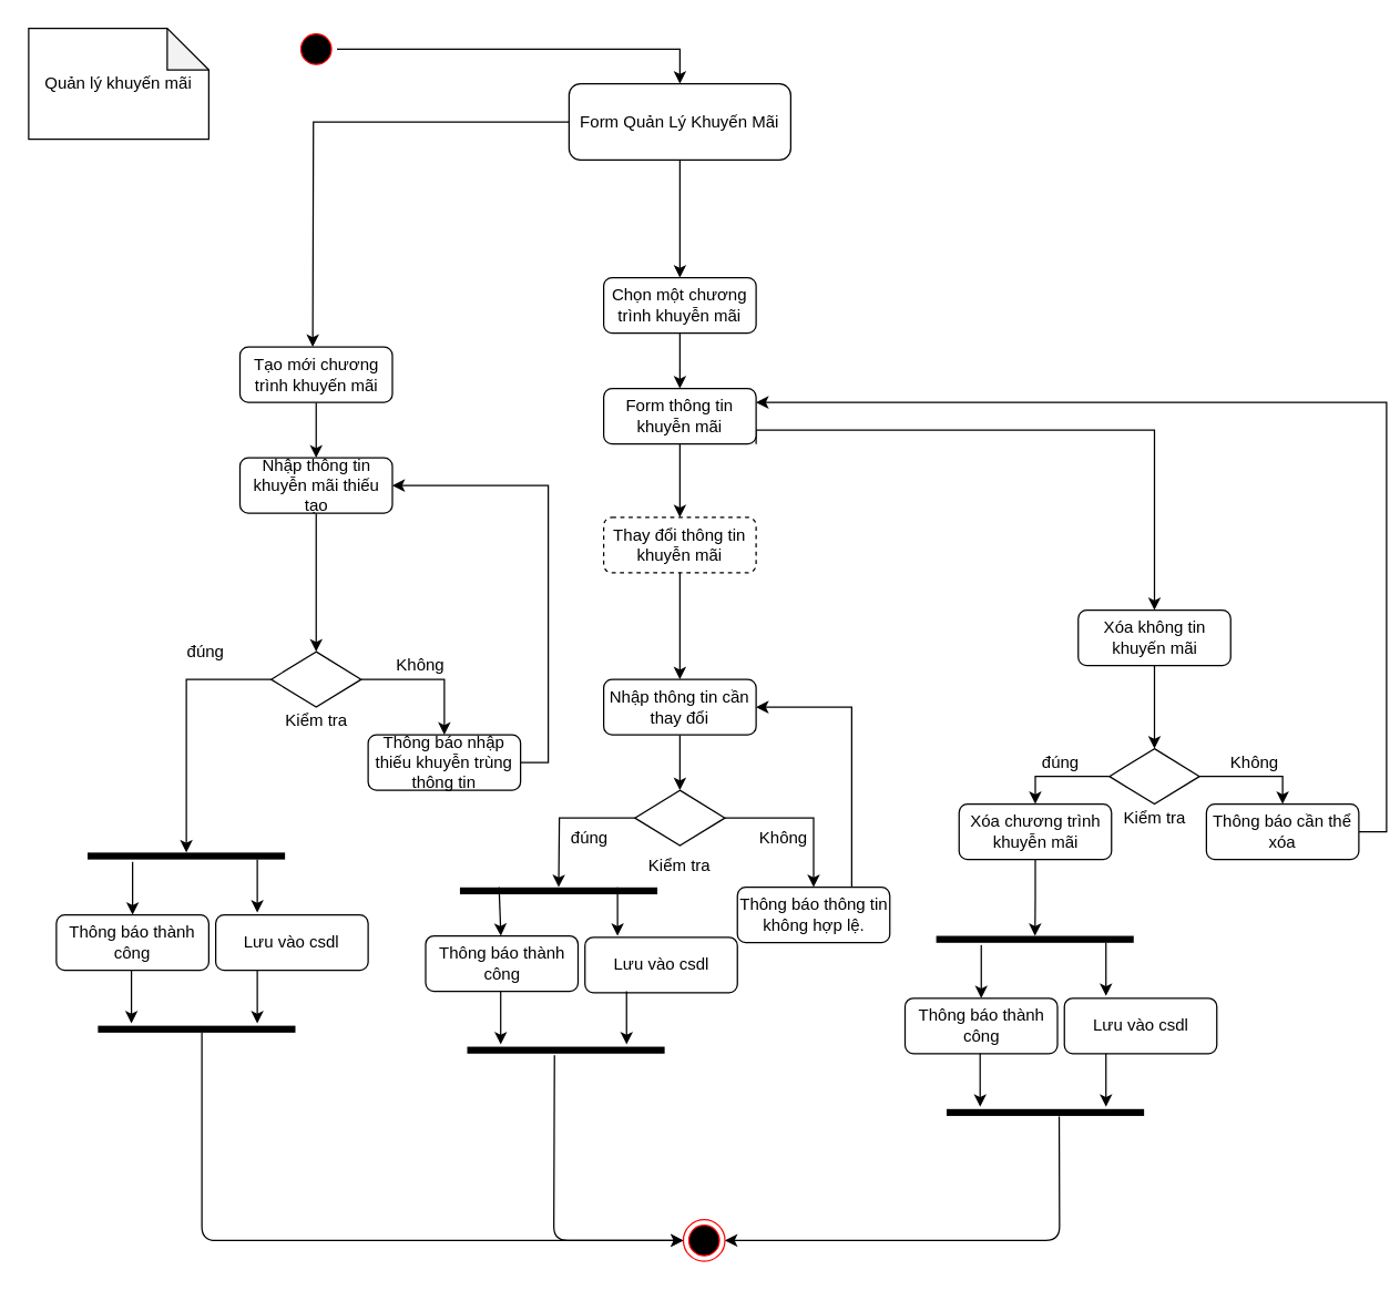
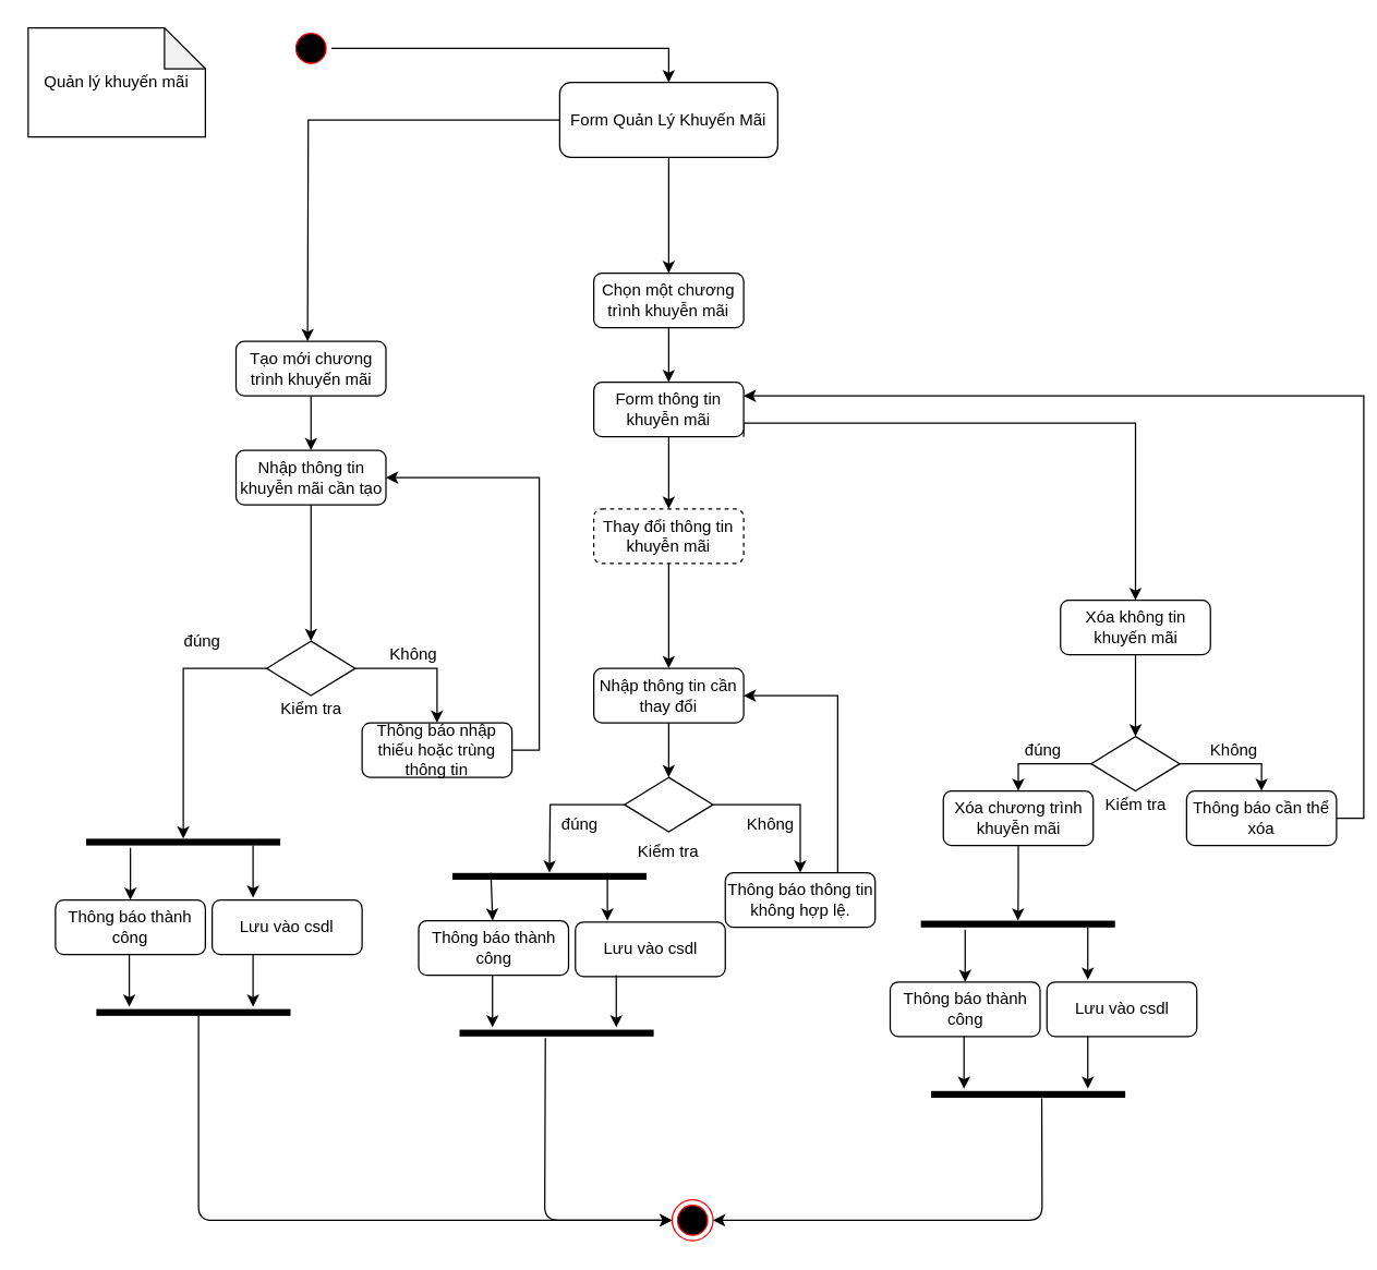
  <mxCell id="0" />
  <mxCell id="1" parent="0" />
  <mxCell id="2" style="edgeStyle=orthogonalEdgeStyle;rounded=0;orthogonalLoop=1;jettySize=auto;html=1;exitX=1;exitY=0.5;exitDx=0;exitDy=0;entryX=0.5;entryY=0;entryDx=0;entryDy=0;" edge="1" parent="1" source="3" target="7"><mxGeometry relative="1" as="geometry" /></mxCell>
  <mxCell id="3" value="" style="ellipse;shape=startState;fillColor=#000000;strokeColor=#ff0000;" parent="1" vertex="1"><mxGeometry x="212.5" y="20" width="30" height="30" as="geometry" /></mxCell>
  <mxCell id="4" value="Quản lý khuyến mãi" style="shape=note;whiteSpace=wrap;html=1;backgroundOutline=1;darkOpacity=0.05;rotation=0;" parent="1" vertex="1"><mxGeometry x="20" y="20" width="130" height="80" as="geometry" /></mxCell>
  <mxCell id="5" style="edgeStyle=orthogonalEdgeStyle;rounded=0;orthogonalLoop=1;jettySize=auto;html=1;exitX=0;exitY=0.5;exitDx=0;exitDy=0;" edge="1" parent="1" source="7"><mxGeometry relative="1" as="geometry"><mxPoint x="225" y="250" as="targetPoint" /></mxGeometry></mxCell>
  <mxCell id="6" style="edgeStyle=orthogonalEdgeStyle;rounded=0;orthogonalLoop=1;jettySize=auto;html=1;exitX=0.5;exitY=1;exitDx=0;exitDy=0;entryX=0.5;entryY=0;entryDx=0;entryDy=0;" edge="1" parent="1" source="7" target="76"><mxGeometry relative="1" as="geometry" /></mxCell>
  <mxCell id="7" value="Form Quản Lý Khuyến Mãi" style="rounded=1;whiteSpace=wrap;html=1;" parent="1" vertex="1"><mxGeometry x="410" y="60" width="160" height="55" as="geometry" /></mxCell>
  <mxCell id="8" style="edgeStyle=orthogonalEdgeStyle;rounded=0;orthogonalLoop=1;jettySize=auto;html=1;exitX=0.5;exitY=1;exitDx=0;exitDy=0;entryX=0.5;entryY=0;entryDx=0;entryDy=0;" parent="1" source="11" target="13" edge="1"><mxGeometry relative="1" as="geometry"><mxPoint x="227.5" y="426" as="sourcePoint" /><mxPoint x="228" y="460" as="targetPoint" /></mxGeometry></mxCell>
  <mxCell id="9" value="đúng" style="text;html=1;strokeColor=none;fillColor=none;align=center;verticalAlign=middle;whiteSpace=wrap;rounded=0;" parent="1" vertex="1"><mxGeometry x="127.5" y="460" width="40" height="20" as="geometry" /></mxCell>
  <mxCell id="10" value="" style="ellipse;html=1;shape=endState;fillColor=#000000;strokeColor=#ff0000;" parent="1" vertex="1"><mxGeometry x="492.5" y="880" width="30" height="30" as="geometry" /></mxCell>
- <mxCell id="11" value="Nhập thông tin khuyễn mãi thiếu tạo" style="rounded=1;whiteSpace=wrap;html=1;" parent="1" vertex="1"><mxGeometry x="172.5" y="330" width="110" height="40" as="geometry" /></mxCell>
+ <mxCell id="11" value="Nhập thông tin khuyễn mãi cần tạo" style="rounded=1;whiteSpace=wrap;html=1;" parent="1" vertex="1"><mxGeometry x="172.5" y="330" width="110" height="40" as="geometry" /></mxCell>
  <mxCell id="12" style="edgeStyle=orthogonalEdgeStyle;rounded=0;orthogonalLoop=1;jettySize=auto;html=1;exitX=1;exitY=0.5;exitDx=0;exitDy=0;entryX=0.5;entryY=0;entryDx=0;entryDy=0;" parent="1" source="13" target="16" edge="1"><mxGeometry relative="1" as="geometry"><mxPoint x="325" y="490" as="targetPoint" /></mxGeometry></mxCell>
  <mxCell id="13" value="" style="rhombus;whiteSpace=wrap;html=1;" parent="1" vertex="1"><mxGeometry x="195" y="470" width="65" height="40" as="geometry" /></mxCell>
  <mxCell id="14" value="Kiểm tra" style="text;html=1;strokeColor=none;fillColor=none;align=center;verticalAlign=middle;whiteSpace=wrap;rounded=0;" parent="1" vertex="1"><mxGeometry x="167.5" y="510" width="120" height="20" as="geometry" /></mxCell>
  <mxCell id="15" style="edgeStyle=orthogonalEdgeStyle;rounded=0;orthogonalLoop=1;jettySize=auto;html=1;exitX=1;exitY=0.5;exitDx=0;exitDy=0;entryX=1;entryY=0.5;entryDx=0;entryDy=0;" parent="1" source="16" target="11" edge="1"><mxGeometry relative="1" as="geometry" /></mxCell>
- <mxCell id="16" value="Thông báo nhập thiếu khuyễn trùng thông tin" style="rounded=1;whiteSpace=wrap;html=1;" parent="1" vertex="1"><mxGeometry x="265" y="530" width="110" height="40" as="geometry" /></mxCell>
+ <mxCell id="16" value="Thông báo nhập thiếu hoặc trùng thông tin" style="rounded=1;whiteSpace=wrap;html=1;" parent="1" vertex="1"><mxGeometry x="265" y="530" width="110" height="40" as="geometry" /></mxCell>
  <mxCell id="17" value="Không" style="text;html=1;strokeColor=none;fillColor=none;align=center;verticalAlign=middle;whiteSpace=wrap;rounded=0;" parent="1" vertex="1"><mxGeometry x="282.5" y="470" width="40" height="20" as="geometry" /></mxCell>
  <mxCell id="18" style="edgeStyle=orthogonalEdgeStyle;rounded=0;orthogonalLoop=1;jettySize=auto;html=1;exitX=0;exitY=0.5;exitDx=0;exitDy=0;" parent="1" source="13" target="45" edge="1"><mxGeometry relative="1" as="geometry"><mxPoint x="112.5" y="570" as="targetPoint" /><mxPoint x="96.2" y="440" as="sourcePoint" /></mxGeometry></mxCell>
  <mxCell id="19" style="edgeStyle=orthogonalEdgeStyle;rounded=0;orthogonalLoop=1;jettySize=auto;html=1;exitX=0.5;exitY=1;exitDx=0;exitDy=0;" edge="1" parent="1" source="21" target="54"><mxGeometry relative="1" as="geometry" /></mxCell>
  <mxCell id="20" style="edgeStyle=orthogonalEdgeStyle;rounded=0;orthogonalLoop=1;jettySize=auto;html=1;exitX=1;exitY=1;exitDx=0;exitDy=0;entryX=0.5;entryY=0;entryDx=0;entryDy=0;" edge="1" parent="1" source="21" target="73"><mxGeometry relative="1" as="geometry"><Array as="points"><mxPoint x="545" y="310" /><mxPoint x="832" y="310" /></Array></mxGeometry></mxCell>
  <mxCell id="21" value="Form thông tin khuyễn mãi" style="rounded=1;whiteSpace=wrap;html=1;" parent="1" vertex="1"><mxGeometry x="435" y="280" width="110" height="40" as="geometry" /></mxCell>
  <mxCell id="22" style="edgeStyle=orthogonalEdgeStyle;rounded=0;orthogonalLoop=1;jettySize=auto;html=1;exitX=0.5;exitY=1;exitDx=0;exitDy=0;entryX=0.5;entryY=0;entryDx=0;entryDy=0;" parent="1" source="54" target="24" edge="1"><mxGeometry relative="1" as="geometry"><mxPoint x="545" y="490" as="sourcePoint" /></mxGeometry></mxCell>
  <mxCell id="23" style="edgeStyle=orthogonalEdgeStyle;rounded=0;orthogonalLoop=1;jettySize=auto;html=1;exitX=0.5;exitY=1;exitDx=0;exitDy=0;entryX=0.5;entryY=0;entryDx=0;entryDy=0;" parent="1" source="24" target="30" edge="1"><mxGeometry relative="1" as="geometry" /></mxCell>
  <mxCell id="24" value="Nhập thông tin cần thay đổi" style="rounded=1;whiteSpace=wrap;html=1;" parent="1" vertex="1"><mxGeometry x="435" y="490" width="110" height="40" as="geometry" /></mxCell>
  <mxCell id="25" value="Kiểm tra" style="text;html=1;strokeColor=none;fillColor=none;align=center;verticalAlign=middle;whiteSpace=wrap;rounded=0;" parent="1" vertex="1"><mxGeometry x="430" y="615" width="120" height="20" as="geometry" /></mxCell>
  <mxCell id="26" style="edgeStyle=orthogonalEdgeStyle;rounded=0;orthogonalLoop=1;jettySize=auto;html=1;exitX=0.75;exitY=0;exitDx=0;exitDy=0;entryX=1;entryY=0.5;entryDx=0;entryDy=0;" parent="1" source="27" target="24" edge="1"><mxGeometry relative="1" as="geometry" /></mxCell>
  <mxCell id="27" value="Thông báo thông tin không hợp lệ." style="rounded=1;whiteSpace=wrap;html=1;" parent="1" vertex="1"><mxGeometry x="531.5" y="640" width="110" height="40" as="geometry" /></mxCell>
  <mxCell id="28" style="edgeStyle=orthogonalEdgeStyle;rounded=0;orthogonalLoop=1;jettySize=auto;html=1;exitX=0;exitY=0.5;exitDx=0;exitDy=0;entryX=0.5;entryY=0;entryDx=0;entryDy=0;" edge="1" parent="1" source="30"><mxGeometry relative="1" as="geometry"><mxPoint x="402.5" y="640" as="targetPoint" /></mxGeometry></mxCell>
  <mxCell id="29" style="edgeStyle=orthogonalEdgeStyle;rounded=0;orthogonalLoop=1;jettySize=auto;html=1;exitX=1;exitY=0.5;exitDx=0;exitDy=0;entryX=0.5;entryY=0;entryDx=0;entryDy=0;" edge="1" parent="1" source="30" target="27"><mxGeometry relative="1" as="geometry" /></mxCell>
  <mxCell id="30" value="" style="rhombus;whiteSpace=wrap;html=1;" parent="1" vertex="1"><mxGeometry x="457.5" y="570" width="65" height="40" as="geometry" /></mxCell>
  <mxCell id="31" value="đúng" style="text;html=1;strokeColor=none;fillColor=none;align=center;verticalAlign=middle;whiteSpace=wrap;rounded=0;" parent="1" vertex="1"><mxGeometry x="405" y="595" width="40" height="20" as="geometry" /></mxCell>
  <mxCell id="32" value="Không" style="text;html=1;strokeColor=none;fillColor=none;align=center;verticalAlign=middle;whiteSpace=wrap;rounded=0;" parent="1" vertex="1"><mxGeometry x="545" y="595" width="40" height="20" as="geometry" /></mxCell>
  <mxCell id="33" value="Kiểm tra" style="text;html=1;strokeColor=none;fillColor=none;align=center;verticalAlign=middle;whiteSpace=wrap;rounded=0;" parent="1" vertex="1"><mxGeometry x="772.5" y="580" width="120" height="20" as="geometry" /></mxCell>
  <mxCell id="34" style="edgeStyle=orthogonalEdgeStyle;rounded=0;orthogonalLoop=1;jettySize=auto;html=1;exitX=0.5;exitY=1;exitDx=0;exitDy=0;" edge="1" parent="1" source="35" target="64"><mxGeometry relative="1" as="geometry" /></mxCell>
  <mxCell id="35" value="Xóa chương trình khuyễn mãi" style="rounded=1;whiteSpace=wrap;html=1;" parent="1" vertex="1"><mxGeometry x="691.5" y="580" width="110" height="40" as="geometry" /></mxCell>
  <mxCell id="36" style="edgeStyle=orthogonalEdgeStyle;rounded=0;orthogonalLoop=1;jettySize=auto;html=1;exitX=1;exitY=0.5;exitDx=0;exitDy=0;entryX=1;entryY=0.25;entryDx=0;entryDy=0;entryPerimeter=0;" parent="1" source="37" target="21" edge="1"><mxGeometry relative="1" as="geometry"><mxPoint x="765" y="390" as="targetPoint" /></mxGeometry></mxCell>
  <mxCell id="37" value="Thông báo cần thể xóa" style="rounded=1;whiteSpace=wrap;html=1;" parent="1" vertex="1"><mxGeometry x="870" y="580" width="110" height="40" as="geometry" /></mxCell>
  <mxCell id="38" style="edgeStyle=orthogonalEdgeStyle;rounded=0;orthogonalLoop=1;jettySize=auto;html=1;exitX=0;exitY=0.5;exitDx=0;exitDy=0;entryX=0.5;entryY=0;entryDx=0;entryDy=0;" parent="1" source="40" target="35" edge="1"><mxGeometry relative="1" as="geometry"><mxPoint x="751.45" y="530" as="targetPoint" /><mxPoint x="761.5" y="540" as="sourcePoint" /></mxGeometry></mxCell>
  <mxCell id="39" style="edgeStyle=orthogonalEdgeStyle;rounded=0;orthogonalLoop=1;jettySize=auto;html=1;exitX=1;exitY=0.5;exitDx=0;exitDy=0;entryX=0.5;entryY=0;entryDx=0;entryDy=0;" parent="1" source="40" target="37" edge="1"><mxGeometry relative="1" as="geometry" /></mxCell>
  <mxCell id="40" value="" style="rhombus;whiteSpace=wrap;html=1;" parent="1" vertex="1"><mxGeometry x="800" y="540" width="65" height="40" as="geometry" /></mxCell>
  <mxCell id="41" value="đúng" style="text;html=1;strokeColor=none;fillColor=none;align=center;verticalAlign=middle;whiteSpace=wrap;rounded=0;" parent="1" vertex="1"><mxGeometry x="745" y="540" width="40" height="20" as="geometry" /></mxCell>
  <mxCell id="42" value="Không" style="text;html=1;strokeColor=none;fillColor=none;align=center;verticalAlign=middle;whiteSpace=wrap;rounded=0;" parent="1" vertex="1"><mxGeometry x="885" y="540" width="40" height="20" as="geometry" /></mxCell>
  <mxCell id="43" style="edgeStyle=orthogonalEdgeStyle;rounded=0;orthogonalLoop=1;jettySize=auto;html=1;exitX=0.5;exitY=1;exitDx=0;exitDy=0;entryX=0.5;entryY=0;entryDx=0;entryDy=0;" edge="1" parent="1" source="44" target="11"><mxGeometry relative="1" as="geometry" /></mxCell>
  <mxCell id="44" value="Tạo mới chương trình khuyến mãi" style="rounded=1;whiteSpace=wrap;html=1;" vertex="1" parent="1"><mxGeometry x="172.5" y="250" width="110" height="40" as="geometry" /></mxCell>
  <mxCell id="45" value="" style="html=1;points=[];perimeter=orthogonalPerimeter;fillColor=#000000;strokeColor=none;direction=south;" vertex="1" parent="1"><mxGeometry x="62.5" y="615" width="142.5" height="5" as="geometry" /></mxCell>
  <mxCell id="46" value="" style="endArrow=classic;html=1;exitX=1.333;exitY=0.772;exitDx=0;exitDy=0;exitPerimeter=0;" edge="1" parent="1" source="45"><mxGeometry width="50" height="50" relative="1" as="geometry"><mxPoint x="85" y="620" as="sourcePoint" /><mxPoint x="95" y="660" as="targetPoint" /></mxGeometry></mxCell>
  <mxCell id="47" value="Thông báo thành công" style="rounded=1;whiteSpace=wrap;html=1;" vertex="1" parent="1"><mxGeometry x="40" y="660" width="110" height="40" as="geometry" /></mxCell>
  <mxCell id="48" value="Lưu vào csdl" style="rounded=1;whiteSpace=wrap;html=1;" vertex="1" parent="1"><mxGeometry x="155" y="660" width="110" height="40" as="geometry" /></mxCell>
  <mxCell id="49" value="" style="endArrow=classic;html=1;exitX=1.333;exitY=0.772;exitDx=0;exitDy=0;exitPerimeter=0;" edge="1" parent="1"><mxGeometry width="50" height="50" relative="1" as="geometry"><mxPoint x="185" y="619.995" as="sourcePoint" /><mxPoint x="185.01" y="658.33" as="targetPoint" /></mxGeometry></mxCell>
  <mxCell id="50" value="" style="endArrow=classic;html=1;exitX=1.333;exitY=0.772;exitDx=0;exitDy=0;exitPerimeter=0;" edge="1" parent="1"><mxGeometry width="50" height="50" relative="1" as="geometry"><mxPoint x="94.17" y="699.995" as="sourcePoint" /><mxPoint x="94.18" y="738.33" as="targetPoint" /></mxGeometry></mxCell>
  <mxCell id="51" value="" style="endArrow=classic;html=1;exitX=1.333;exitY=0.772;exitDx=0;exitDy=0;exitPerimeter=0;" edge="1" parent="1"><mxGeometry width="50" height="50" relative="1" as="geometry"><mxPoint x="185" y="699.995" as="sourcePoint" /><mxPoint x="185.01" y="738.33" as="targetPoint" /></mxGeometry></mxCell>
  <mxCell id="52" value="" style="html=1;points=[];perimeter=orthogonalPerimeter;fillColor=#000000;strokeColor=none;direction=south;" vertex="1" parent="1"><mxGeometry x="70" y="740" width="142.5" height="5" as="geometry" /></mxCell>
  <mxCell id="53" value="" style="endArrow=classic;html=1;entryX=0;entryY=0.5;entryDx=0;entryDy=0;" edge="1" parent="1" target="10"><mxGeometry width="50" height="50" relative="1" as="geometry"><mxPoint x="145" y="745" as="sourcePoint" /><mxPoint x="145" y="880" as="targetPoint" /><Array as="points"><mxPoint x="145" y="895" /></Array></mxGeometry></mxCell>
  <mxCell id="54" value="Thay đổi thông tin khuyễn mãi" style="rounded=1;whiteSpace=wrap;html=1;dashed=1;" vertex="1" parent="1"><mxGeometry x="435" y="373" width="110" height="40" as="geometry" /></mxCell>
  <mxCell id="55" value="" style="html=1;points=[];perimeter=orthogonalPerimeter;fillColor=#000000;strokeColor=none;direction=south;" vertex="1" parent="1"><mxGeometry x="331.25" y="640.14" width="142.5" height="5" as="geometry" /></mxCell>
  <mxCell id="56" value="Thông báo thành công" style="rounded=1;whiteSpace=wrap;html=1;" vertex="1" parent="1"><mxGeometry x="306.5" y="675.14" width="110" height="40" as="geometry" /></mxCell>
  <mxCell id="57" value="Lưu vào csdl" style="rounded=1;whiteSpace=wrap;html=1;" vertex="1" parent="1"><mxGeometry x="421.5" y="676.14" width="110" height="40" as="geometry" /></mxCell>
  <mxCell id="58" value="" style="endArrow=classic;html=1;" edge="1" parent="1"><mxGeometry width="50" height="50" relative="1" as="geometry"><mxPoint x="445" y="640.14" as="sourcePoint" /><mxPoint x="445.01" y="675.14" as="targetPoint" /></mxGeometry></mxCell>
  <mxCell id="59" value="" style="endArrow=classic;html=1;exitX=1.333;exitY=0.772;exitDx=0;exitDy=0;exitPerimeter=0;" edge="1" parent="1"><mxGeometry width="50" height="50" relative="1" as="geometry"><mxPoint x="360.67" y="715.135" as="sourcePoint" /><mxPoint x="360.68" y="753.47" as="targetPoint" /></mxGeometry></mxCell>
  <mxCell id="60" value="" style="endArrow=classic;html=1;exitX=1.333;exitY=0.772;exitDx=0;exitDy=0;exitPerimeter=0;" edge="1" parent="1"><mxGeometry width="50" height="50" relative="1" as="geometry"><mxPoint x="451.5" y="715.135" as="sourcePoint" /><mxPoint x="451.51" y="753.47" as="targetPoint" /></mxGeometry></mxCell>
  <mxCell id="61" value="" style="html=1;points=[];perimeter=orthogonalPerimeter;fillColor=#000000;strokeColor=none;direction=south;" vertex="1" parent="1"><mxGeometry x="336.5" y="755.14" width="142.5" height="5" as="geometry" /></mxCell>
  <mxCell id="62" value="" style="endArrow=classic;html=1;exitX=-0.029;exitY=0.802;exitDx=0;exitDy=0;exitPerimeter=0;" edge="1" parent="1" source="55"><mxGeometry width="50" height="50" relative="1" as="geometry"><mxPoint x="361" y="650.14" as="sourcePoint" /><mxPoint x="360.8" y="675.14" as="targetPoint" /></mxGeometry></mxCell>
  <mxCell id="63" value="" style="endArrow=classic;html=1;exitX=1.229;exitY=0.558;exitDx=0;exitDy=0;exitPerimeter=0;entryX=0;entryY=0.5;entryDx=0;entryDy=0;" edge="1" parent="1" source="61" target="10"><mxGeometry width="50" height="50" relative="1" as="geometry"><mxPoint x="385" y="839.995" as="sourcePoint" /><mxPoint x="385.01" y="878.33" as="targetPoint" /><Array as="points"><mxPoint x="399" y="895" /></Array></mxGeometry></mxCell>
  <mxCell id="64" value="" style="html=1;points=[];perimeter=orthogonalPerimeter;fillColor=#000000;strokeColor=none;direction=south;" vertex="1" parent="1"><mxGeometry x="675" y="675.14" width="142.5" height="5" as="geometry" /></mxCell>
  <mxCell id="65" value="" style="endArrow=classic;html=1;exitX=1.333;exitY=0.772;exitDx=0;exitDy=0;exitPerimeter=0;" edge="1" parent="1" source="64"><mxGeometry width="50" height="50" relative="1" as="geometry"><mxPoint x="697.5" y="680.14" as="sourcePoint" /><mxPoint x="707.5" y="720.14" as="targetPoint" /></mxGeometry></mxCell>
  <mxCell id="66" value="Thông báo thành công" style="rounded=1;whiteSpace=wrap;html=1;" vertex="1" parent="1"><mxGeometry x="652.5" y="720.14" width="110" height="40" as="geometry" /></mxCell>
  <mxCell id="67" value="Lưu vào csdl" style="rounded=1;whiteSpace=wrap;html=1;" vertex="1" parent="1"><mxGeometry x="767.5" y="720.14" width="110" height="40" as="geometry" /></mxCell>
  <mxCell id="68" value="" style="endArrow=classic;html=1;exitX=1.333;exitY=0.772;exitDx=0;exitDy=0;exitPerimeter=0;" edge="1" parent="1"><mxGeometry width="50" height="50" relative="1" as="geometry"><mxPoint x="797.5" y="680.135" as="sourcePoint" /><mxPoint x="797.51" y="718.47" as="targetPoint" /></mxGeometry></mxCell>
  <mxCell id="69" value="" style="endArrow=classic;html=1;exitX=1.333;exitY=0.772;exitDx=0;exitDy=0;exitPerimeter=0;" edge="1" parent="1"><mxGeometry width="50" height="50" relative="1" as="geometry"><mxPoint x="706.67" y="760.135" as="sourcePoint" /><mxPoint x="706.68" y="798.47" as="targetPoint" /></mxGeometry></mxCell>
  <mxCell id="70" value="" style="endArrow=classic;html=1;exitX=1.333;exitY=0.772;exitDx=0;exitDy=0;exitPerimeter=0;" edge="1" parent="1"><mxGeometry width="50" height="50" relative="1" as="geometry"><mxPoint x="797.5" y="760.135" as="sourcePoint" /><mxPoint x="797.51" y="798.47" as="targetPoint" /></mxGeometry></mxCell>
  <mxCell id="71" value="" style="html=1;points=[];perimeter=orthogonalPerimeter;fillColor=#000000;strokeColor=none;direction=south;" vertex="1" parent="1"><mxGeometry x="682.5" y="800.14" width="142.5" height="5" as="geometry" /></mxCell>
  <mxCell id="72" style="edgeStyle=orthogonalEdgeStyle;rounded=0;orthogonalLoop=1;jettySize=auto;html=1;exitX=0.5;exitY=1;exitDx=0;exitDy=0;entryX=0.5;entryY=0;entryDx=0;entryDy=0;" edge="1" parent="1" source="73" target="40"><mxGeometry relative="1" as="geometry" /></mxCell>
  <mxCell id="73" value="Xóa không tin khuyến mãi" style="rounded=1;whiteSpace=wrap;html=1;" vertex="1" parent="1"><mxGeometry x="777.5" y="440" width="110" height="40" as="geometry" /></mxCell>
  <mxCell id="74" value="" style="endArrow=classic;html=1;entryX=1;entryY=0.5;entryDx=0;entryDy=0;exitX=1.086;exitY=0.43;exitDx=0;exitDy=0;exitPerimeter=0;" edge="1" parent="1" source="71" target="10"><mxGeometry width="50" height="50" relative="1" as="geometry"><mxPoint x="409.485" y="771.285" as="sourcePoint" /><mxPoint x="502.5" y="905" as="targetPoint" /><Array as="points"><mxPoint x="764" y="895" /></Array></mxGeometry></mxCell>
  <mxCell id="75" style="edgeStyle=orthogonalEdgeStyle;rounded=0;orthogonalLoop=1;jettySize=auto;html=1;exitX=0.5;exitY=1;exitDx=0;exitDy=0;" edge="1" parent="1" source="76" target="21"><mxGeometry relative="1" as="geometry" /></mxCell>
  <mxCell id="76" value="Chọn một chương trình khuyễn mãi" style="rounded=1;whiteSpace=wrap;html=1;" vertex="1" parent="1"><mxGeometry x="435" y="200" width="110" height="40" as="geometry" /></mxCell>
